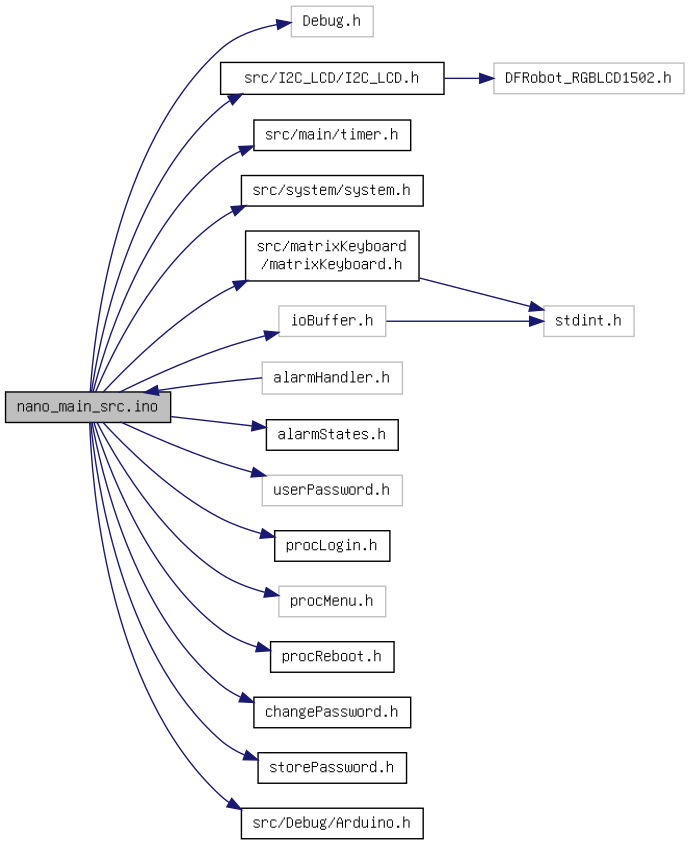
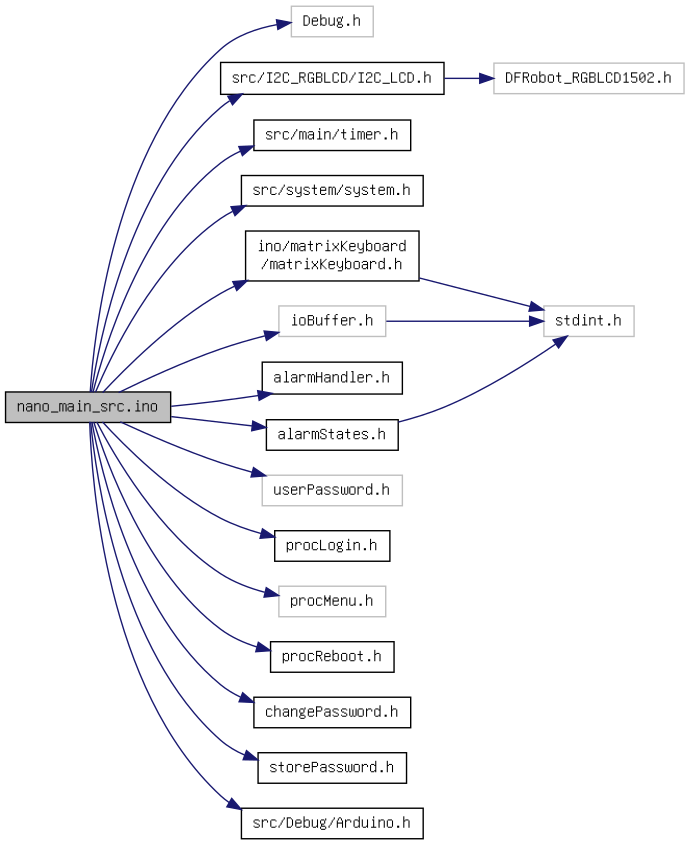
  digraph {
    rankdir=LR
    node [color=black fontname=Unifont fontsize=12 shape=record]
    edge [color=midnightblue fontname=Unifont fontsize=12 labelfontname=Unifont labelfontsize=12 style=solid]
    n1 [fillcolor=grey75 fontcolor=black height=0.2 label="nano_main_src.ino" style=filled width=0.4]
    n2 [color=grey75 height=0.2 label="Debug.h" width=0.4]
-   n3 [height=0.2 label="src/I2C_LCD/I2C_LCD.h" width=0.4]
+   n3 [height=0.2 label="src/I2C_RGBLCD/I2C_LCD.h" width=0.4]
    n4 [height=0.2 label="src/main/timer.h" width=0.4]
    n5 [height=0.2 label="src/system/system.h" width=0.4]
-   n6 [height=0.2 label="src/matrixKeyboard\l/matrixKeyboard.h" width=0.4]
+   n6 [height=0.2 label="ino/matrixKeyboard\l/matrixKeyboard.h" width=0.4]
    n7 [color=grey75 height=0.2 label="ioBuffer.h" width=0.4]
-   n8 [color=grey75 height=0.2 label="alarmHandler.h" width=0.4]
+   n8 [height=0.2 label="alarmHandler.h" width=0.4]
    n9 [height=0.2 label="alarmStates.h" width=0.4]
    n10 [color=grey75 height=0.2 label="userPassword.h" width=0.4]
    n11 [height=0.2 label="procLogin.h" width=0.4]
    n12 [color=grey75 height=0.2 label="procMenu.h" width=0.4]
    n13 [height=0.2 label="procReboot.h" width=0.4]
    n14 [height=0.2 label="changePassword.h" width=0.4]
    n15 [height=0.2 label="storePassword.h" width=0.4]
    n16 [height=0.2 label="src/Debug/Arduino.h" width=0.4]
    n17 [color=grey75 height=0.2 label="DFRobot_RGBLCD1502.h" width=0.4]
    n18 [color=grey75 height=0.2 label="stdint.h" width=0.4]
    n1 -> n2
    n1 -> n3
    n1 -> n4
    n1 -> n5
    n1 -> n6
    n1 -> n7
-   n8 -> n1
+   n1 -> n8
    n1 -> n9
    n1 -> n10
    n1 -> n11
    n1 -> n12
    n1 -> n13
    n1 -> n14
    n1 -> n15
    n1 -> n16
    n3 -> n17
    n6 -> n18
    n7 -> n18
+   n9 -> n18
  }
